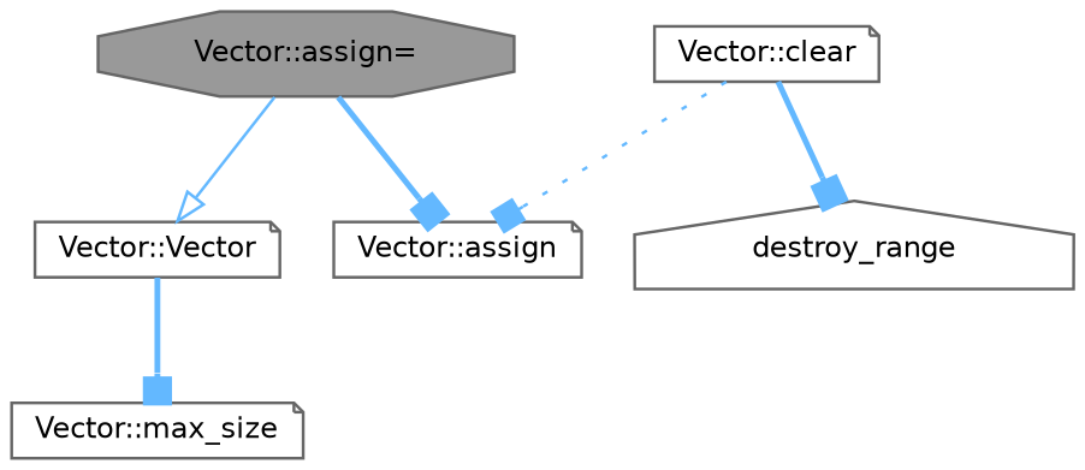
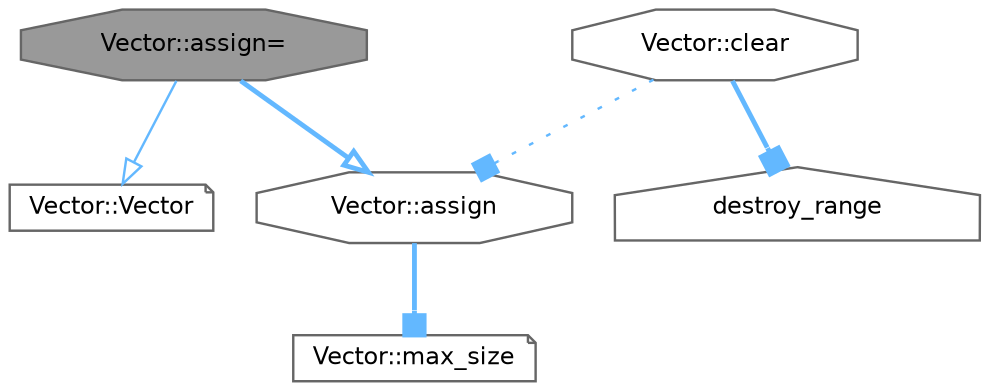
  digraph {
    rankdir=TB
    node [color=grey40 fillcolor=white fontname=Helvetica fontsize=10 shape=note style=filled]
    edge [arrowhead=box color=steelblue1 fontname=Helvetica fontsize=10 labelfontname=Helvetica labelfontsize=10 style=bold]
    n1 [color=gray40 fillcolor=grey60 fontcolor=black height=0.2 label="Vector::assign=" shape=octagon width=0.4]
-   n2 [height=0.2 label="Vector::assign" width=0.4]
+   n2 [height=0.2 label="Vector::assign" shape=octagon width=0.4]
    n3 [height=0.2 label="Vector::Vector" width=0.4]
    n4 [height=0.2 label="Vector::max_size" width=0.4]
-   n5 [height=0.2 label="Vector::clear" width=0.4]
+   n5 [height=0.2 label="Vector::clear" shape=octagon width=0.4]
    n6 [height=0.2 label=destroy_range shape=house width=0.4]
-   n1 -> n2
+   n1 -> n2 [arrowhead=onormal]
    n1 -> n3 [arrowhead=onormal style=solid]
-   n3 -> n4
+   n2 -> n4
    n5 -> n2 [style=dotted]
    n5 -> n6
  }
